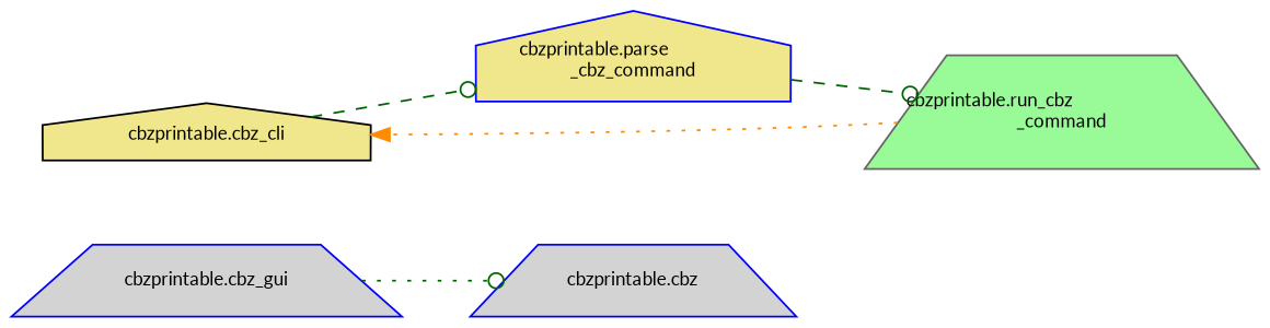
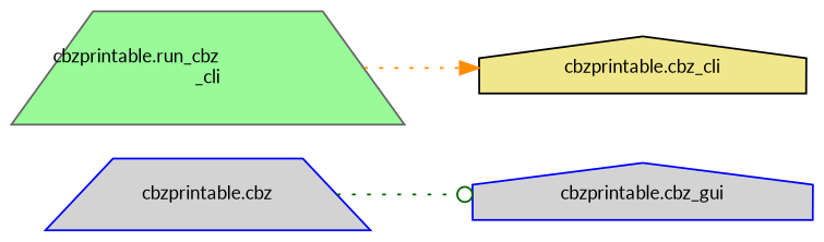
  digraph {
    fontname=Lato
    rankdir=LR
    node [color=blue fillcolor=lightgrey fontname=Lato fontsize=10 shape=trapezium style=filled]
    edge [arrowhead=odot color=darkgreen fontname=Lato fontsize=10 labelfontname=Helvetica labelfontsize=10 style=dotted]
    n1 [fontcolor=black height=0.2 label="cbzprintable.cbz" width=0.4]
-   n2 [height=0.2 label="cbzprintable.cbz_gui" width=0.4]
+   n2 [height=0.2 label="cbzprintable.cbz_gui" shape=house width=0.4]
    n3 [color=black fillcolor=khaki height=0.2 label="cbzprintable.cbz_cli" shape=house width=0.4]
-   n4 [fillcolor=khaki height=0.2 label="cbzprintable.parse\l_cbz_command" shape=house width=0.4]
-   n5 [color=gray40 fillcolor=palegreen height=0.2 label="cbzprintable.run_cbz\l_command" width=0.4]
-   n2 -> n1
-   n3 -> n4 [style=dashed]
-   n4 -> n5 [style=dashed]
+   n5 [color=gray40 fillcolor=palegreen height=0.2 label="cbzprintable.run_cbz\l_cli" width=0.4]
+   n1 -> n2
    n5 -> n3 [arrowhead=normal color=darkorange]
  }
